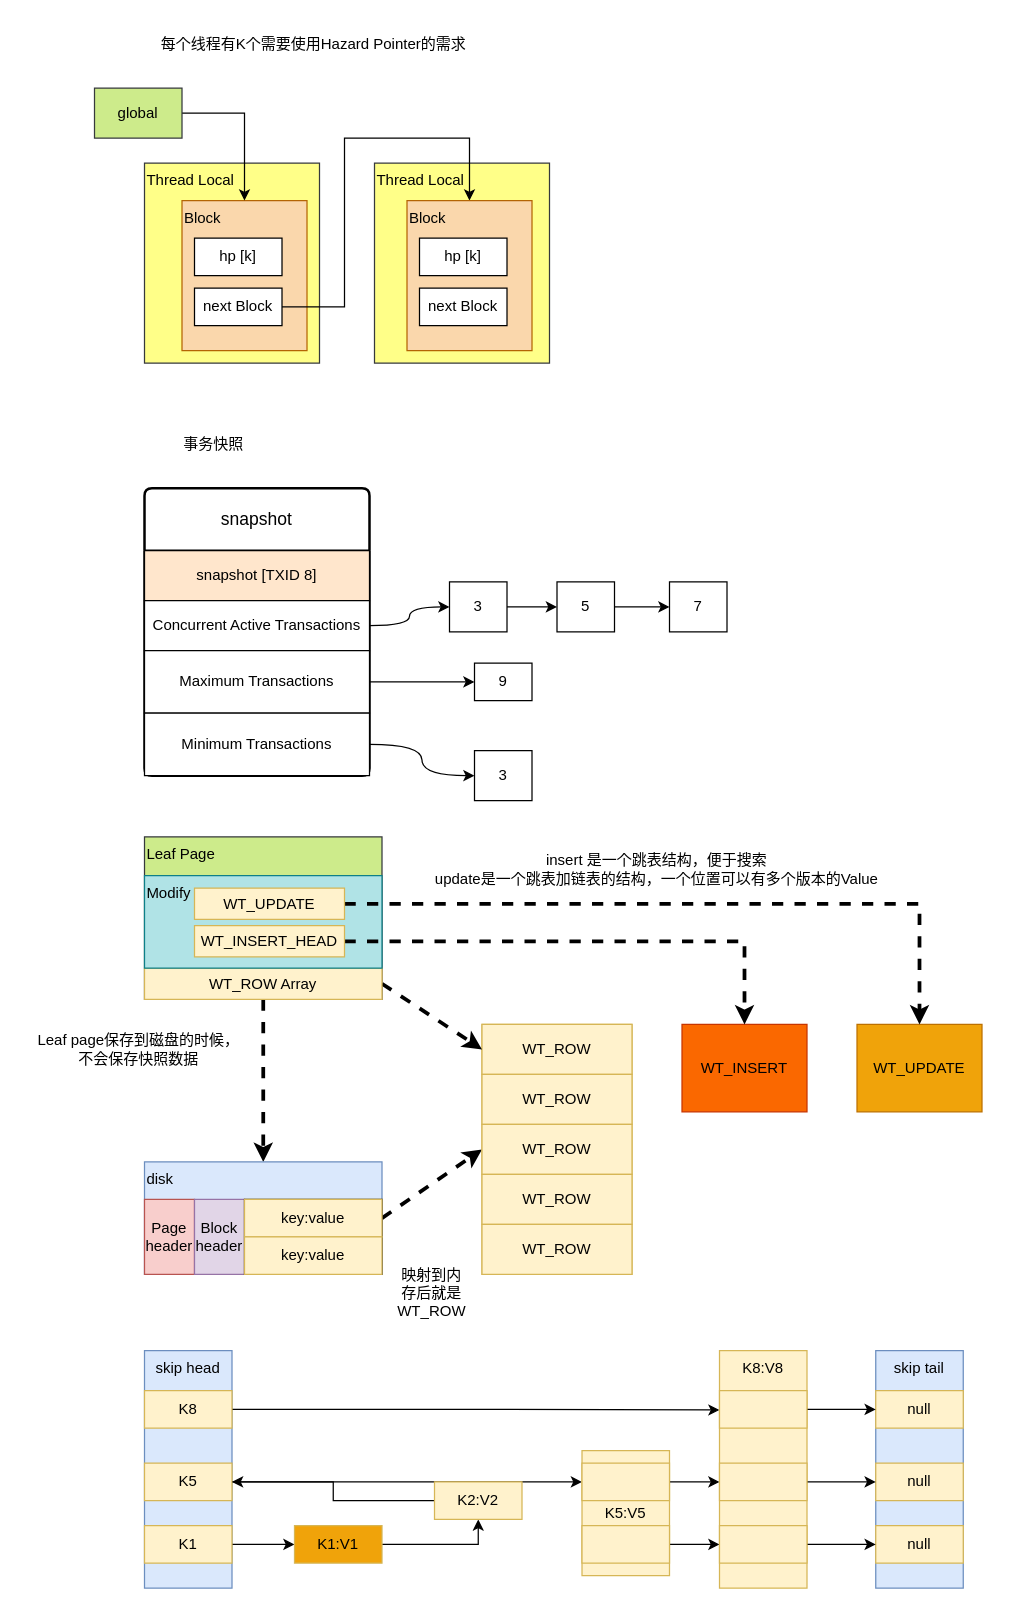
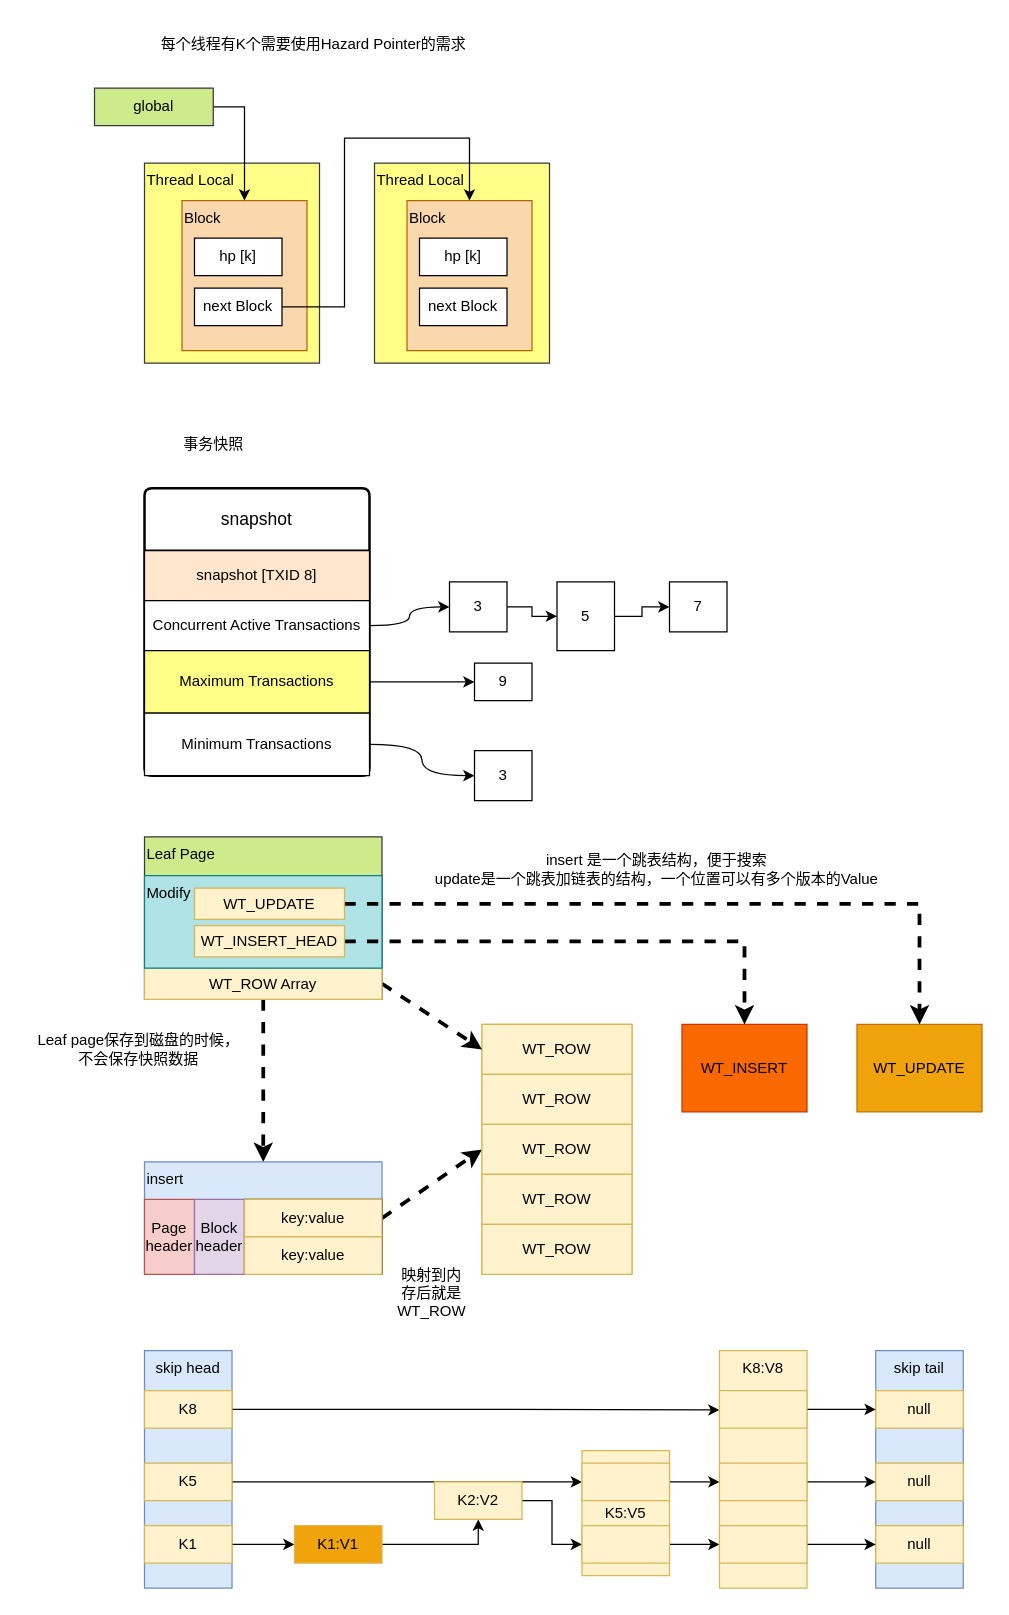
  <mxCell id="0" />
  <mxCell id="1" parent="0" />
  <mxCell id="2" value="Thread Local" style="rounded=0;whiteSpace=wrap;html=1;align=left;verticalAlign=top;fillColor=#ffff88;strokeColor=#36393d;" parent="1" vertex="1"><mxGeometry x="299" y="130" width="140" height="160" as="geometry" /></mxCell>
  <mxCell id="3" value="Thread Local" style="rounded=0;whiteSpace=wrap;html=1;align=left;verticalAlign=top;fillColor=#ffff88;strokeColor=#36393d;" parent="1" vertex="1"><mxGeometry x="115" y="130" width="140" height="160" as="geometry" /></mxCell>
  <mxCell id="4" value="&lt;div style=&quot;&quot;&gt;&lt;span style=&quot;background-color: initial;&quot;&gt;Block&lt;/span&gt;&lt;/div&gt;" style="rounded=0;whiteSpace=wrap;html=1;align=left;verticalAlign=top;fillColor=#fad7ac;strokeColor=#b46504;" parent="1" vertex="1"><mxGeometry x="145" y="160" width="100" height="120" as="geometry" /></mxCell>
  <mxCell id="5" value="每个线程有K个需要使用Hazard Pointer的需求" style="text;html=1;align=center;verticalAlign=middle;resizable=0;points=[];autosize=1;strokeColor=none;fillColor=none;" parent="1" vertex="1"><mxGeometry x="115" y="20" width="270" height="30" as="geometry" /></mxCell>
  <mxCell id="6" value="hp [k]" style="rounded=0;whiteSpace=wrap;html=1;" parent="1" vertex="1"><mxGeometry x="155" y="190" width="70" height="30" as="geometry" /></mxCell>
  <mxCell id="7" style="edgeStyle=orthogonalEdgeStyle;rounded=0;orthogonalLoop=1;jettySize=auto;html=1;exitX=1;exitY=0.5;exitDx=0;exitDy=0;entryX=0.5;entryY=0;entryDx=0;entryDy=0;" parent="1" source="8" target="11" edge="1"><mxGeometry relative="1" as="geometry"><Array as="points"><mxPoint x="275" y="245" /><mxPoint x="275" y="110" /><mxPoint x="375" y="110" /></Array></mxGeometry></mxCell>
  <mxCell id="8" value="next Block" style="rounded=0;whiteSpace=wrap;html=1;" parent="1" vertex="1"><mxGeometry x="155" y="230" width="70" height="30" as="geometry" /></mxCell>
  <mxCell id="9" style="edgeStyle=orthogonalEdgeStyle;rounded=0;orthogonalLoop=1;jettySize=auto;html=1;exitX=1;exitY=0.5;exitDx=0;exitDy=0;entryX=0.5;entryY=0;entryDx=0;entryDy=0;" parent="1" source="10" target="4" edge="1"><mxGeometry relative="1" as="geometry" /></mxCell>
- <mxCell id="10" value="global" style="rounded=0;whiteSpace=wrap;html=1;fillColor=#cdeb8b;strokeColor=#36393d;" parent="1" vertex="1"><mxGeometry x="75" y="70" width="70" height="40" as="geometry" /></mxCell>
+ <mxCell id="10" value="global" style="rounded=0;whiteSpace=wrap;html=1;fillColor=#cdeb8b;strokeColor=#36393d;" parent="1" vertex="1"><mxGeometry x="75" y="70" width="95" height="30" as="geometry" /></mxCell>
  <mxCell id="11" value="&lt;div style=&quot;&quot;&gt;&lt;span style=&quot;background-color: initial;&quot;&gt;Block&lt;/span&gt;&lt;/div&gt;" style="rounded=0;whiteSpace=wrap;html=1;align=left;verticalAlign=top;fillColor=#fad7ac;strokeColor=#b46504;" parent="1" vertex="1"><mxGeometry x="325" y="160" width="100" height="120" as="geometry" /></mxCell>
  <mxCell id="12" value="hp [k]" style="rounded=0;whiteSpace=wrap;html=1;" parent="1" vertex="1"><mxGeometry x="335" y="190" width="70" height="30" as="geometry" /></mxCell>
  <mxCell id="13" value="next Block" style="rounded=0;whiteSpace=wrap;html=1;" parent="1" vertex="1"><mxGeometry x="335" y="230" width="70" height="30" as="geometry" /></mxCell>
  <mxCell id="14" value="事务快照" style="text;html=1;align=center;verticalAlign=middle;resizable=0;points=[];autosize=1;strokeColor=none;fillColor=none;" parent="1" vertex="1"><mxGeometry x="135" y="340" width="70" height="30" as="geometry" /></mxCell>
  <mxCell id="15" value="snapshot" style="swimlane;childLayout=stackLayout;horizontal=1;startSize=50;horizontalStack=0;rounded=1;fontSize=14;fontStyle=0;strokeWidth=2;resizeParent=0;resizeLast=1;shadow=0;dashed=0;align=center;arcSize=4;whiteSpace=wrap;html=1;" parent="1" vertex="1"><mxGeometry x="115" y="390" width="180" height="230" as="geometry"><mxRectangle x="90" y="510" width="80" height="50" as="alternateBounds" /></mxGeometry></mxCell>
  <mxCell id="16" value="snapshot [TXID 8]" style="whiteSpace=wrap;html=1;align=center;fillColor=#ffe6cc;" parent="15" vertex="1"><mxGeometry y="50" width="180" height="40" as="geometry" /></mxCell>
  <mxCell id="17" value="Concurrent Active Transactions" style="whiteSpace=wrap;html=1;align=center;" parent="15" vertex="1"><mxGeometry y="90" width="180" height="40" as="geometry" /></mxCell>
- <mxCell id="18" value="Maximum Transactions" style="whiteSpace=wrap;html=1;align=center;" parent="15" vertex="1"><mxGeometry y="130" width="180" height="50" as="geometry" /></mxCell>
+ <mxCell id="18" value="Maximum Transactions" style="whiteSpace=wrap;html=1;align=center;fillColor=#ffff88;" parent="15" vertex="1"><mxGeometry y="130" width="180" height="50" as="geometry" /></mxCell>
  <mxCell id="19" value="Minimum Transactions" style="whiteSpace=wrap;html=1;align=center;" parent="15" vertex="1"><mxGeometry y="180" width="180" height="50" as="geometry" /></mxCell>
  <mxCell id="20" style="edgeStyle=orthogonalEdgeStyle;rounded=0;orthogonalLoop=1;jettySize=auto;html=1;entryX=0;entryY=0.5;entryDx=0;entryDy=0;" parent="1" source="21" target="23" edge="1"><mxGeometry relative="1" as="geometry" /></mxCell>
  <mxCell id="21" value="3" style="rounded=0;whiteSpace=wrap;html=1;" parent="1" vertex="1"><mxGeometry x="359" y="465" width="46" height="40" as="geometry" /></mxCell>
  <mxCell id="22" style="edgeStyle=orthogonalEdgeStyle;rounded=0;orthogonalLoop=1;jettySize=auto;html=1;entryX=0;entryY=0.5;entryDx=0;entryDy=0;strokeColor=default;" parent="1" source="23" target="24" edge="1"><mxGeometry relative="1" as="geometry" /></mxCell>
- <mxCell id="23" value="5" style="rounded=0;whiteSpace=wrap;html=1;" parent="1" vertex="1"><mxGeometry x="445" y="465" width="46" height="40" as="geometry" /></mxCell>
+ <mxCell id="23" value="5" style="rounded=0;whiteSpace=wrap;html=1;" parent="1" vertex="1"><mxGeometry x="445" y="465" width="46" height="55" as="geometry" /></mxCell>
  <mxCell id="24" value="7" style="rounded=0;whiteSpace=wrap;html=1;" parent="1" vertex="1"><mxGeometry x="535" y="465" width="46" height="40" as="geometry" /></mxCell>
  <mxCell id="25" style="edgeStyle=orthogonalEdgeStyle;orthogonalLoop=1;jettySize=auto;html=1;exitX=1;exitY=0.5;exitDx=0;exitDy=0;entryX=0;entryY=0.5;entryDx=0;entryDy=0;curved=1;" parent="1" source="17" target="21" edge="1"><mxGeometry relative="1" as="geometry" /></mxCell>
  <mxCell id="26" value="9" style="rounded=0;whiteSpace=wrap;html=1;" parent="1" vertex="1"><mxGeometry x="379" y="530" width="46" height="30" as="geometry" /></mxCell>
  <mxCell id="27" value="3" style="rounded=0;whiteSpace=wrap;html=1;" parent="1" vertex="1"><mxGeometry x="379" y="600" width="46" height="40" as="geometry" /></mxCell>
  <mxCell id="28" style="edgeStyle=orthogonalEdgeStyle;orthogonalLoop=1;jettySize=auto;html=1;entryX=0;entryY=0.5;entryDx=0;entryDy=0;rounded=1;" parent="1" source="18" target="26" edge="1"><mxGeometry relative="1" as="geometry" /></mxCell>
  <mxCell id="29" style="edgeStyle=orthogonalEdgeStyle;orthogonalLoop=1;jettySize=auto;html=1;entryX=0;entryY=0.5;entryDx=0;entryDy=0;curved=1;" parent="1" source="19" target="27" edge="1"><mxGeometry relative="1" as="geometry" /></mxCell>
  <mxCell id="30" style="edgeStyle=orthogonalEdgeStyle;rounded=0;orthogonalLoop=1;jettySize=auto;html=1;entryX=0.5;entryY=0;entryDx=0;entryDy=0;dashed=1;strokeWidth=3;" edge="1" parent="1" source="31" target="32"><mxGeometry relative="1" as="geometry" /></mxCell>
  <mxCell id="31" value="Leaf Page" style="rounded=0;whiteSpace=wrap;html=1;align=left;horizontal=1;verticalAlign=top;fillColor=#cdeb8b;strokeColor=#36393d;" vertex="1" parent="1"><mxGeometry x="115" y="669" width="190" height="130" as="geometry" /></mxCell>
- <mxCell id="32" value="disk" style="rounded=0;whiteSpace=wrap;html=1;align=left;verticalAlign=top;fillColor=#dae8fc;strokeColor=#6c8ebf;" vertex="1" parent="1"><mxGeometry x="115" y="929" width="190" height="90" as="geometry" /></mxCell>
+ <mxCell id="32" value="insert" style="rounded=0;whiteSpace=wrap;html=1;align=left;verticalAlign=top;fillColor=#dae8fc;strokeColor=#6c8ebf;" vertex="1" parent="1"><mxGeometry x="115" y="929" width="190" height="90" as="geometry" /></mxCell>
  <mxCell id="33" value="Page header" style="rounded=0;whiteSpace=wrap;html=1;fillColor=#f8cecc;strokeColor=#b85450;" vertex="1" parent="1"><mxGeometry x="115" y="959" width="40" height="60" as="geometry" /></mxCell>
  <mxCell id="34" value="Block&lt;br&gt;header" style="rounded=0;whiteSpace=wrap;html=1;fillColor=#e1d5e7;strokeColor=#9673a6;" vertex="1" parent="1"><mxGeometry x="155" y="959" width="40" height="60" as="geometry" /></mxCell>
  <mxCell id="35" value="" style="rounded=0;whiteSpace=wrap;html=1;" vertex="1" parent="1"><mxGeometry x="195" y="959" width="110" height="60" as="geometry" /></mxCell>
  <mxCell id="36" style="rounded=0;orthogonalLoop=1;jettySize=auto;html=1;exitX=1;exitY=0.5;exitDx=0;exitDy=0;entryX=0;entryY=0.5;entryDx=0;entryDy=0;strokeWidth=3;dashed=1;" edge="1" parent="1" source="37" target="40"><mxGeometry relative="1" as="geometry" /></mxCell>
  <mxCell id="37" value="key:value" style="rounded=0;whiteSpace=wrap;html=1;fillColor=#fff2cc;strokeColor=#d6b656;" vertex="1" parent="1"><mxGeometry x="195" y="959" width="110" height="30" as="geometry" /></mxCell>
  <mxCell id="38" value="key:value" style="rounded=0;whiteSpace=wrap;html=1;fillColor=#fff2cc;strokeColor=#d6b656;" vertex="1" parent="1"><mxGeometry x="195" y="989" width="110" height="30" as="geometry" /></mxCell>
  <mxCell id="39" value="Leaf page保存到磁盘的时候，&lt;br&gt;不会保存快照数据" style="text;html=1;align=center;verticalAlign=middle;resizable=0;points=[];autosize=1;strokeColor=none;fillColor=none;" vertex="1" parent="1"><mxGeometry x="20" y="819" width="180" height="40" as="geometry" /></mxCell>
  <mxCell id="40" value="" style="rounded=0;whiteSpace=wrap;html=1;fillColor=#fff2cc;strokeColor=#d6b656;align=center;verticalAlign=top;" vertex="1" parent="1"><mxGeometry x="385" y="819" width="120" height="200" as="geometry" /></mxCell>
  <mxCell id="41" value="WT_INSERT" style="rounded=0;whiteSpace=wrap;html=1;fillColor=#fa6800;fontColor=#000000;strokeColor=#C73500;" vertex="1" parent="1"><mxGeometry x="545" y="819" width="100" height="70" as="geometry" /></mxCell>
  <mxCell id="42" value="映射到内存后就是WT_ROW" style="text;html=1;strokeColor=none;fillColor=none;align=center;verticalAlign=middle;whiteSpace=wrap;rounded=0;" vertex="1" parent="1"><mxGeometry x="315" y="1019" width="60" height="30" as="geometry" /></mxCell>
  <mxCell id="43" value="WT_ROW" style="rounded=0;whiteSpace=wrap;html=1;fillColor=#fff2cc;strokeColor=#d6b656;" vertex="1" parent="1"><mxGeometry x="385" y="819" width="120" height="40" as="geometry" /></mxCell>
  <mxCell id="44" value="WT_ROW" style="rounded=0;whiteSpace=wrap;html=1;fillColor=#fff2cc;strokeColor=#d6b656;" vertex="1" parent="1"><mxGeometry x="385" y="859" width="120" height="40" as="geometry" /></mxCell>
  <mxCell id="45" value="WT_ROW" style="rounded=0;whiteSpace=wrap;html=1;fillColor=#fff2cc;strokeColor=#d6b656;" vertex="1" parent="1"><mxGeometry x="385" y="899" width="120" height="40" as="geometry" /></mxCell>
  <mxCell id="46" value="WT_ROW" style="rounded=0;whiteSpace=wrap;html=1;fillColor=#fff2cc;strokeColor=#d6b656;" vertex="1" parent="1"><mxGeometry x="385" y="939" width="120" height="40" as="geometry" /></mxCell>
  <mxCell id="47" value="WT_ROW" style="rounded=0;whiteSpace=wrap;html=1;fillColor=#fff2cc;strokeColor=#d6b656;" vertex="1" parent="1"><mxGeometry x="385" y="979" width="120" height="40" as="geometry" /></mxCell>
  <mxCell id="48" style="rounded=0;orthogonalLoop=1;jettySize=auto;html=1;exitX=1;exitY=0.5;exitDx=0;exitDy=0;entryX=0;entryY=0.5;entryDx=0;entryDy=0;strokeWidth=3;dashed=1;" edge="1" parent="1" source="49" target="43"><mxGeometry relative="1" as="geometry" /></mxCell>
  <mxCell id="49" value="WT_ROW Array" style="rounded=0;whiteSpace=wrap;html=1;fillColor=#fff2cc;strokeColor=#d6b656;" vertex="1" parent="1"><mxGeometry x="115" y="774" width="190" height="25" as="geometry" /></mxCell>
  <mxCell id="50" value="WT_UPDATE" style="rounded=0;whiteSpace=wrap;html=1;fillColor=#f0a30a;fontColor=#000000;strokeColor=#BD7000;" vertex="1" parent="1"><mxGeometry x="685" y="819" width="100" height="70" as="geometry" /></mxCell>
  <mxCell id="51" value="Modify" style="rounded=0;whiteSpace=wrap;html=1;align=left;verticalAlign=top;fillColor=#b0e3e6;strokeColor=#0e8088;" vertex="1" parent="1"><mxGeometry x="115" y="700" width="190" height="74" as="geometry" /></mxCell>
  <mxCell id="52" style="edgeStyle=orthogonalEdgeStyle;rounded=0;orthogonalLoop=1;jettySize=auto;html=1;entryX=0.5;entryY=0;entryDx=0;entryDy=0;strokeWidth=3;dashed=1;" edge="1" parent="1" source="53" target="41"><mxGeometry relative="1" as="geometry" /></mxCell>
  <mxCell id="53" value="WT_INSERT_HEAD" style="rounded=0;whiteSpace=wrap;html=1;fillColor=#fff2cc;strokeColor=#d6b656;" vertex="1" parent="1"><mxGeometry x="155" y="740" width="120" height="25" as="geometry" /></mxCell>
  <mxCell id="54" style="edgeStyle=orthogonalEdgeStyle;rounded=0;orthogonalLoop=1;jettySize=auto;html=1;entryX=0.5;entryY=0;entryDx=0;entryDy=0;strokeWidth=3;dashed=1;" edge="1" parent="1" source="55" target="50"><mxGeometry relative="1" as="geometry" /></mxCell>
  <mxCell id="55" value="WT_UPDATE" style="rounded=0;whiteSpace=wrap;html=1;fillColor=#fff2cc;strokeColor=#d6b656;" vertex="1" parent="1"><mxGeometry x="155" y="710" width="120" height="25" as="geometry" /></mxCell>
  <mxCell id="56" value="skip head" style="rounded=0;whiteSpace=wrap;html=1;verticalAlign=top;align=center;fillColor=#dae8fc;strokeColor=#6c8ebf;" vertex="1" parent="1"><mxGeometry x="115" y="1080" width="70" height="190" as="geometry" /></mxCell>
  <mxCell id="57" value="insert 是一个跳表结构，便于搜索&lt;br&gt;update是一个跳表加链表的结构，一个位置可以有多个版本的Value" style="text;html=1;strokeColor=none;fillColor=none;align=center;verticalAlign=middle;whiteSpace=wrap;rounded=0;" vertex="1" parent="1"><mxGeometry x="305" y="680" width="440" height="30" as="geometry" /></mxCell>
  <mxCell id="58" value="" style="edgeStyle=orthogonalEdgeStyle;rounded=0;orthogonalLoop=1;jettySize=auto;html=1;entryX=0;entryY=0.25;entryDx=0;entryDy=0;" edge="1" parent="1" source="59" target="66"><mxGeometry relative="1" as="geometry" /></mxCell>
  <mxCell id="59" value="K8" style="rounded=0;whiteSpace=wrap;html=1;fillColor=#fff2cc;strokeColor=#d6b656;" vertex="1" parent="1"><mxGeometry x="115" y="1112" width="70" height="30" as="geometry" /></mxCell>
  <mxCell id="60" style="edgeStyle=orthogonalEdgeStyle;rounded=0;orthogonalLoop=1;jettySize=auto;html=1;entryX=0;entryY=0.25;entryDx=0;entryDy=0;" edge="1" parent="1" source="61" target="67"><mxGeometry relative="1" as="geometry" /></mxCell>
  <mxCell id="61" value="K5" style="rounded=0;whiteSpace=wrap;html=1;fillColor=#fff2cc;strokeColor=#d6b656;" vertex="1" parent="1"><mxGeometry x="115" y="1170" width="70" height="30" as="geometry" /></mxCell>
  <mxCell id="62" value="" style="edgeStyle=orthogonalEdgeStyle;rounded=0;orthogonalLoop=1;jettySize=auto;html=1;" edge="1" parent="1" source="63" target="65"><mxGeometry relative="1" as="geometry" /></mxCell>
  <mxCell id="63" value="K1" style="rounded=0;whiteSpace=wrap;html=1;fillColor=#fff2cc;strokeColor=#d6b656;" vertex="1" parent="1"><mxGeometry x="115" y="1220" width="70" height="30" as="geometry" /></mxCell>
  <mxCell id="64" value="" style="edgeStyle=orthogonalEdgeStyle;rounded=0;orthogonalLoop=1;jettySize=auto;html=1;" edge="1" parent="1" source="65" target="70"><mxGeometry relative="1" as="geometry" /></mxCell>
  <mxCell id="65" value="K1:V1" style="rounded=0;whiteSpace=wrap;html=1;fillColor=#f0a30a;strokeColor=#d6b656;" vertex="1" parent="1"><mxGeometry x="235" y="1220" width="70" height="30" as="geometry" /></mxCell>
  <mxCell id="66" value="K8:V8" style="rounded=0;whiteSpace=wrap;html=1;fillColor=#fff2cc;strokeColor=#d6b656;verticalAlign=top;" vertex="1" parent="1"><mxGeometry x="575" y="1080" width="70" height="190" as="geometry" /></mxCell>
  <mxCell id="67" value="K5:V5" style="rounded=0;whiteSpace=wrap;html=1;fillColor=#fff2cc;strokeColor=#d6b656;" vertex="1" parent="1"><mxGeometry x="465" y="1160" width="70" height="100" as="geometry" /></mxCell>
  <mxCell id="68" value="skip tail" style="rounded=0;whiteSpace=wrap;html=1;verticalAlign=top;align=center;fillColor=#dae8fc;strokeColor=#6c8ebf;" vertex="1" parent="1"><mxGeometry x="700" y="1080" width="70" height="190" as="geometry" /></mxCell>
- <mxCell id="69" style="edgeStyle=orthogonalEdgeStyle;rounded=0;orthogonalLoop=1;jettySize=auto;html=1;" edge="1" parent="1" source="70" target="61"><mxGeometry relative="1" as="geometry" /></mxCell>
+ <mxCell id="69" style="edgeStyle=orthogonalEdgeStyle;rounded=0;orthogonalLoop=1;jettySize=auto;html=1;entryX=0;entryY=0.75;entryDx=0;entryDy=0;" edge="1" parent="1" source="70" target="67"><mxGeometry relative="1" as="geometry" /></mxCell>
  <mxCell id="70" value="K2:V2" style="rounded=0;whiteSpace=wrap;html=1;fillColor=#fff2cc;strokeColor=#d6b656;" vertex="1" parent="1"><mxGeometry x="347" y="1185" width="70" height="30" as="geometry" /></mxCell>
  <mxCell id="71" value="null" style="rounded=0;whiteSpace=wrap;html=1;fillColor=#fff2cc;strokeColor=#d6b656;" vertex="1" parent="1"><mxGeometry x="700" y="1220" width="70" height="30" as="geometry" /></mxCell>
  <mxCell id="72" value="null" style="rounded=0;whiteSpace=wrap;html=1;fillColor=#fff2cc;strokeColor=#d6b656;" vertex="1" parent="1"><mxGeometry x="700" y="1170" width="70" height="30" as="geometry" /></mxCell>
  <mxCell id="73" value="null" style="rounded=0;whiteSpace=wrap;html=1;fillColor=#fff2cc;strokeColor=#d6b656;" vertex="1" parent="1"><mxGeometry x="700" y="1112" width="70" height="30" as="geometry" /></mxCell>
  <mxCell id="74" style="edgeStyle=orthogonalEdgeStyle;rounded=0;orthogonalLoop=1;jettySize=auto;html=1;entryX=0;entryY=0.5;entryDx=0;entryDy=0;" edge="1" parent="1" source="75" target="77"><mxGeometry relative="1" as="geometry" /></mxCell>
  <mxCell id="75" value="" style="rounded=0;whiteSpace=wrap;html=1;fillColor=#fff2cc;strokeColor=#d6b656;" vertex="1" parent="1"><mxGeometry x="465" y="1220" width="70" height="30" as="geometry" /></mxCell>
  <mxCell id="76" style="edgeStyle=orthogonalEdgeStyle;rounded=0;orthogonalLoop=1;jettySize=auto;html=1;entryX=0;entryY=0.5;entryDx=0;entryDy=0;" edge="1" parent="1" source="77" target="71"><mxGeometry relative="1" as="geometry" /></mxCell>
  <mxCell id="77" value="" style="rounded=0;whiteSpace=wrap;html=1;fillColor=#fff2cc;strokeColor=#d6b656;" vertex="1" parent="1"><mxGeometry x="575" y="1220" width="70" height="30" as="geometry" /></mxCell>
  <mxCell id="78" value="" style="edgeStyle=orthogonalEdgeStyle;rounded=0;orthogonalLoop=1;jettySize=auto;html=1;" edge="1" parent="1" source="79" target="81"><mxGeometry relative="1" as="geometry" /></mxCell>
  <mxCell id="79" value="" style="rounded=0;whiteSpace=wrap;html=1;fillColor=#fff2cc;strokeColor=#d6b656;" vertex="1" parent="1"><mxGeometry x="465" y="1170" width="70" height="30" as="geometry" /></mxCell>
  <mxCell id="80" style="edgeStyle=orthogonalEdgeStyle;rounded=0;orthogonalLoop=1;jettySize=auto;html=1;entryX=0;entryY=0.5;entryDx=0;entryDy=0;" edge="1" parent="1" source="81" target="72"><mxGeometry relative="1" as="geometry" /></mxCell>
  <mxCell id="81" value="" style="rounded=0;whiteSpace=wrap;html=1;fillColor=#fff2cc;strokeColor=#d6b656;" vertex="1" parent="1"><mxGeometry x="575" y="1170" width="70" height="30" as="geometry" /></mxCell>
  <mxCell id="82" value="" style="edgeStyle=orthogonalEdgeStyle;rounded=0;orthogonalLoop=1;jettySize=auto;html=1;" edge="1" parent="1" source="83" target="73"><mxGeometry relative="1" as="geometry" /></mxCell>
  <mxCell id="83" value="" style="rounded=0;whiteSpace=wrap;html=1;fillColor=#fff2cc;strokeColor=#d6b656;" vertex="1" parent="1"><mxGeometry x="575" y="1112" width="70" height="30" as="geometry" /></mxCell>
